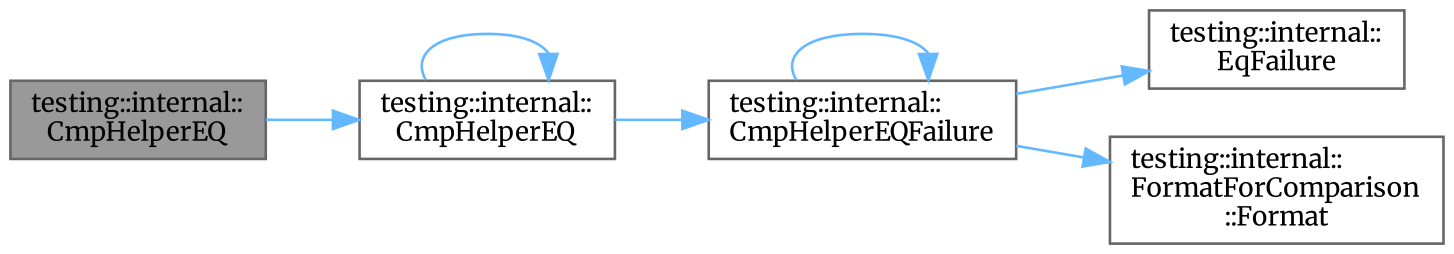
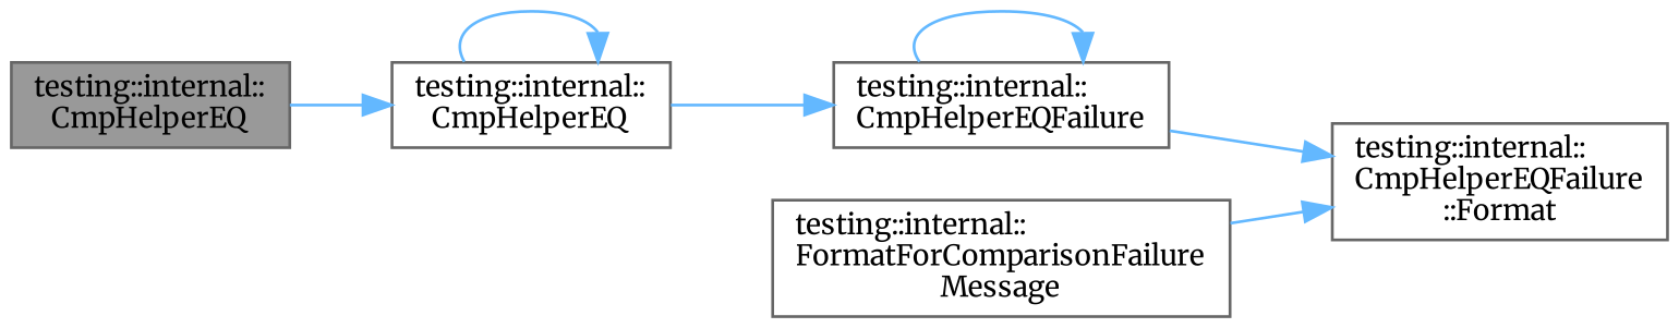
  digraph {
    fontname=Merriweather
    rankdir=LR
    node [color=grey40 fillcolor=white fontname=Merriweather fontsize=10 shape=box style=filled]
    edge [color=steelblue1 fontname=Merriweather fontsize=10 labelfontname=Helvetica labelfontsize=10 style=solid]
    n1 [color=gray40 fillcolor=grey60 fontcolor=black height=0.2 label="testing::internal::\lCmpHelperEQ" width=0.4]
    n2 [height=0.2 label="testing::internal::\lCmpHelperEQ" width=0.4]
    n3 [height=0.2 label="testing::internal::\lCmpHelperEQFailure" width=0.4]
-   n4 [height=0.2 label="testing::internal::\lEqFailure" width=0.4]
-   n5 [height=0.2 label="testing::internal::\lFormatForComparison\l::Format" width=0.4]
+   n5 [height=0.2 label="testing::internal::\lCmpHelperEQFailure\l::Format" width=0.4]
+   n6 [height=0.2 label="testing::internal::\lFormatForComparisonFailure\lMessage" width=0.4]
    n1 -> n2
    n2 -> n2
    n2 -> n3
    n3 -> n3
-   n3 -> n4
    n3 -> n5
+   n6 -> n5
  }
